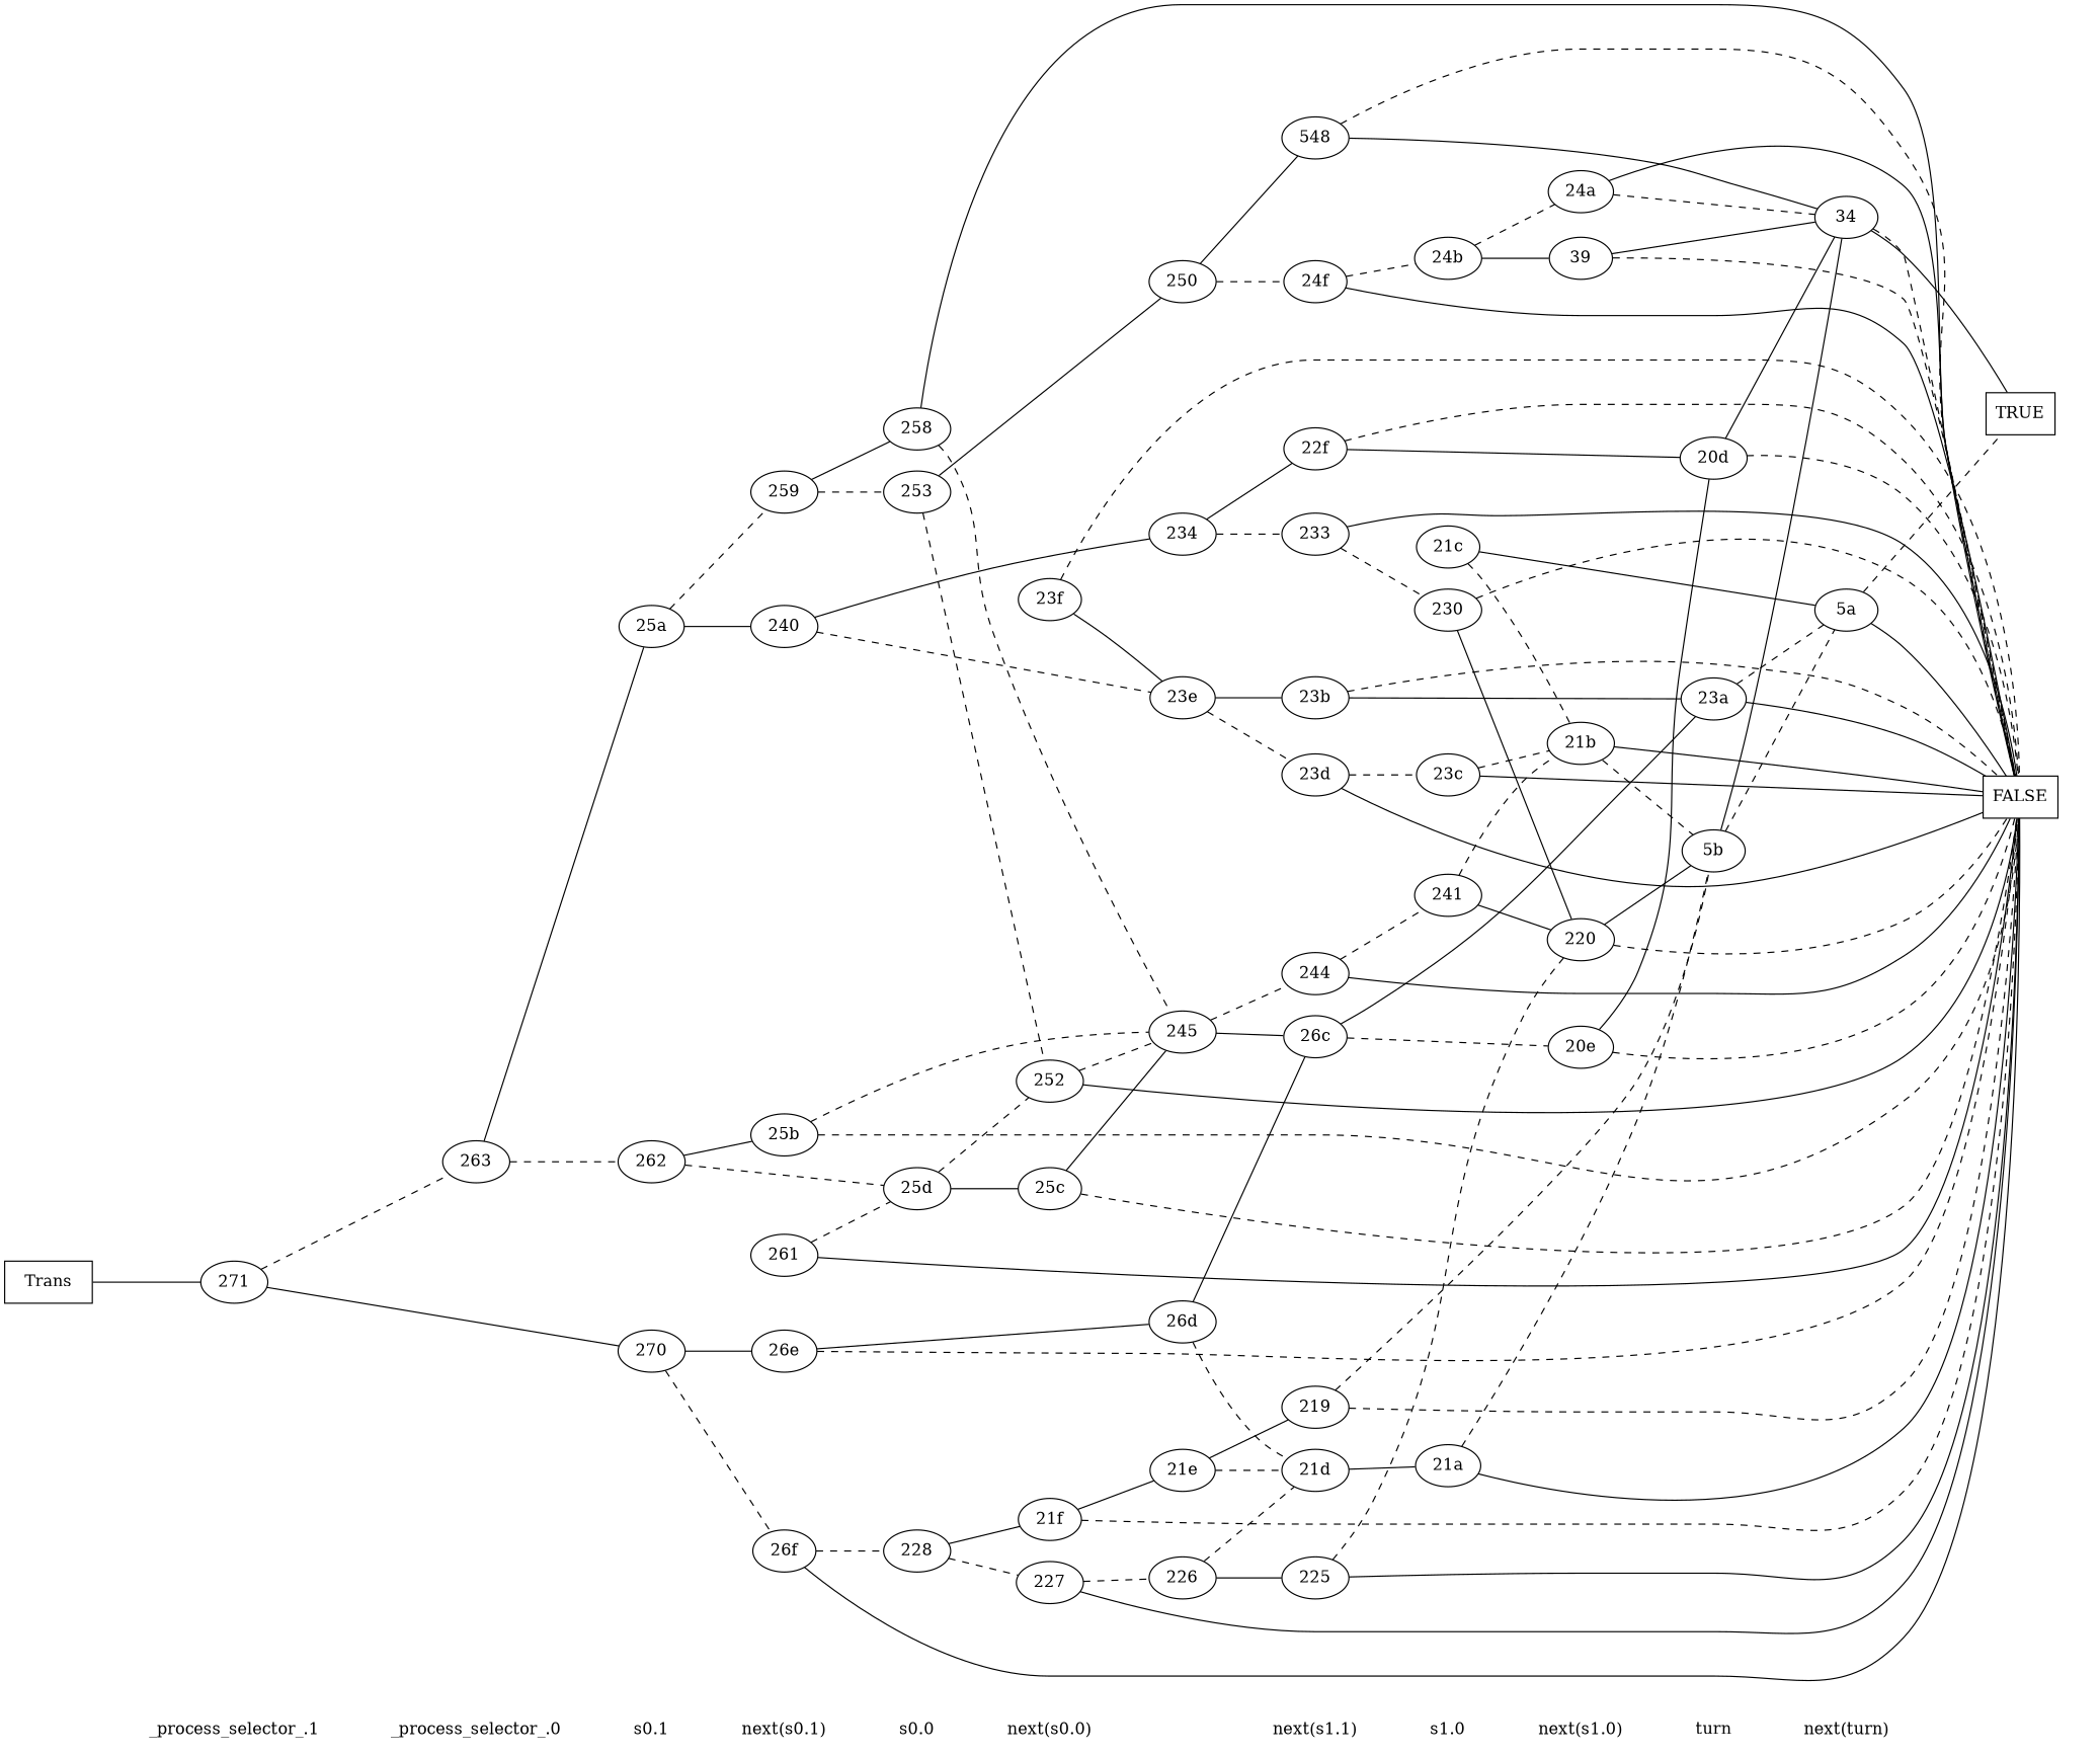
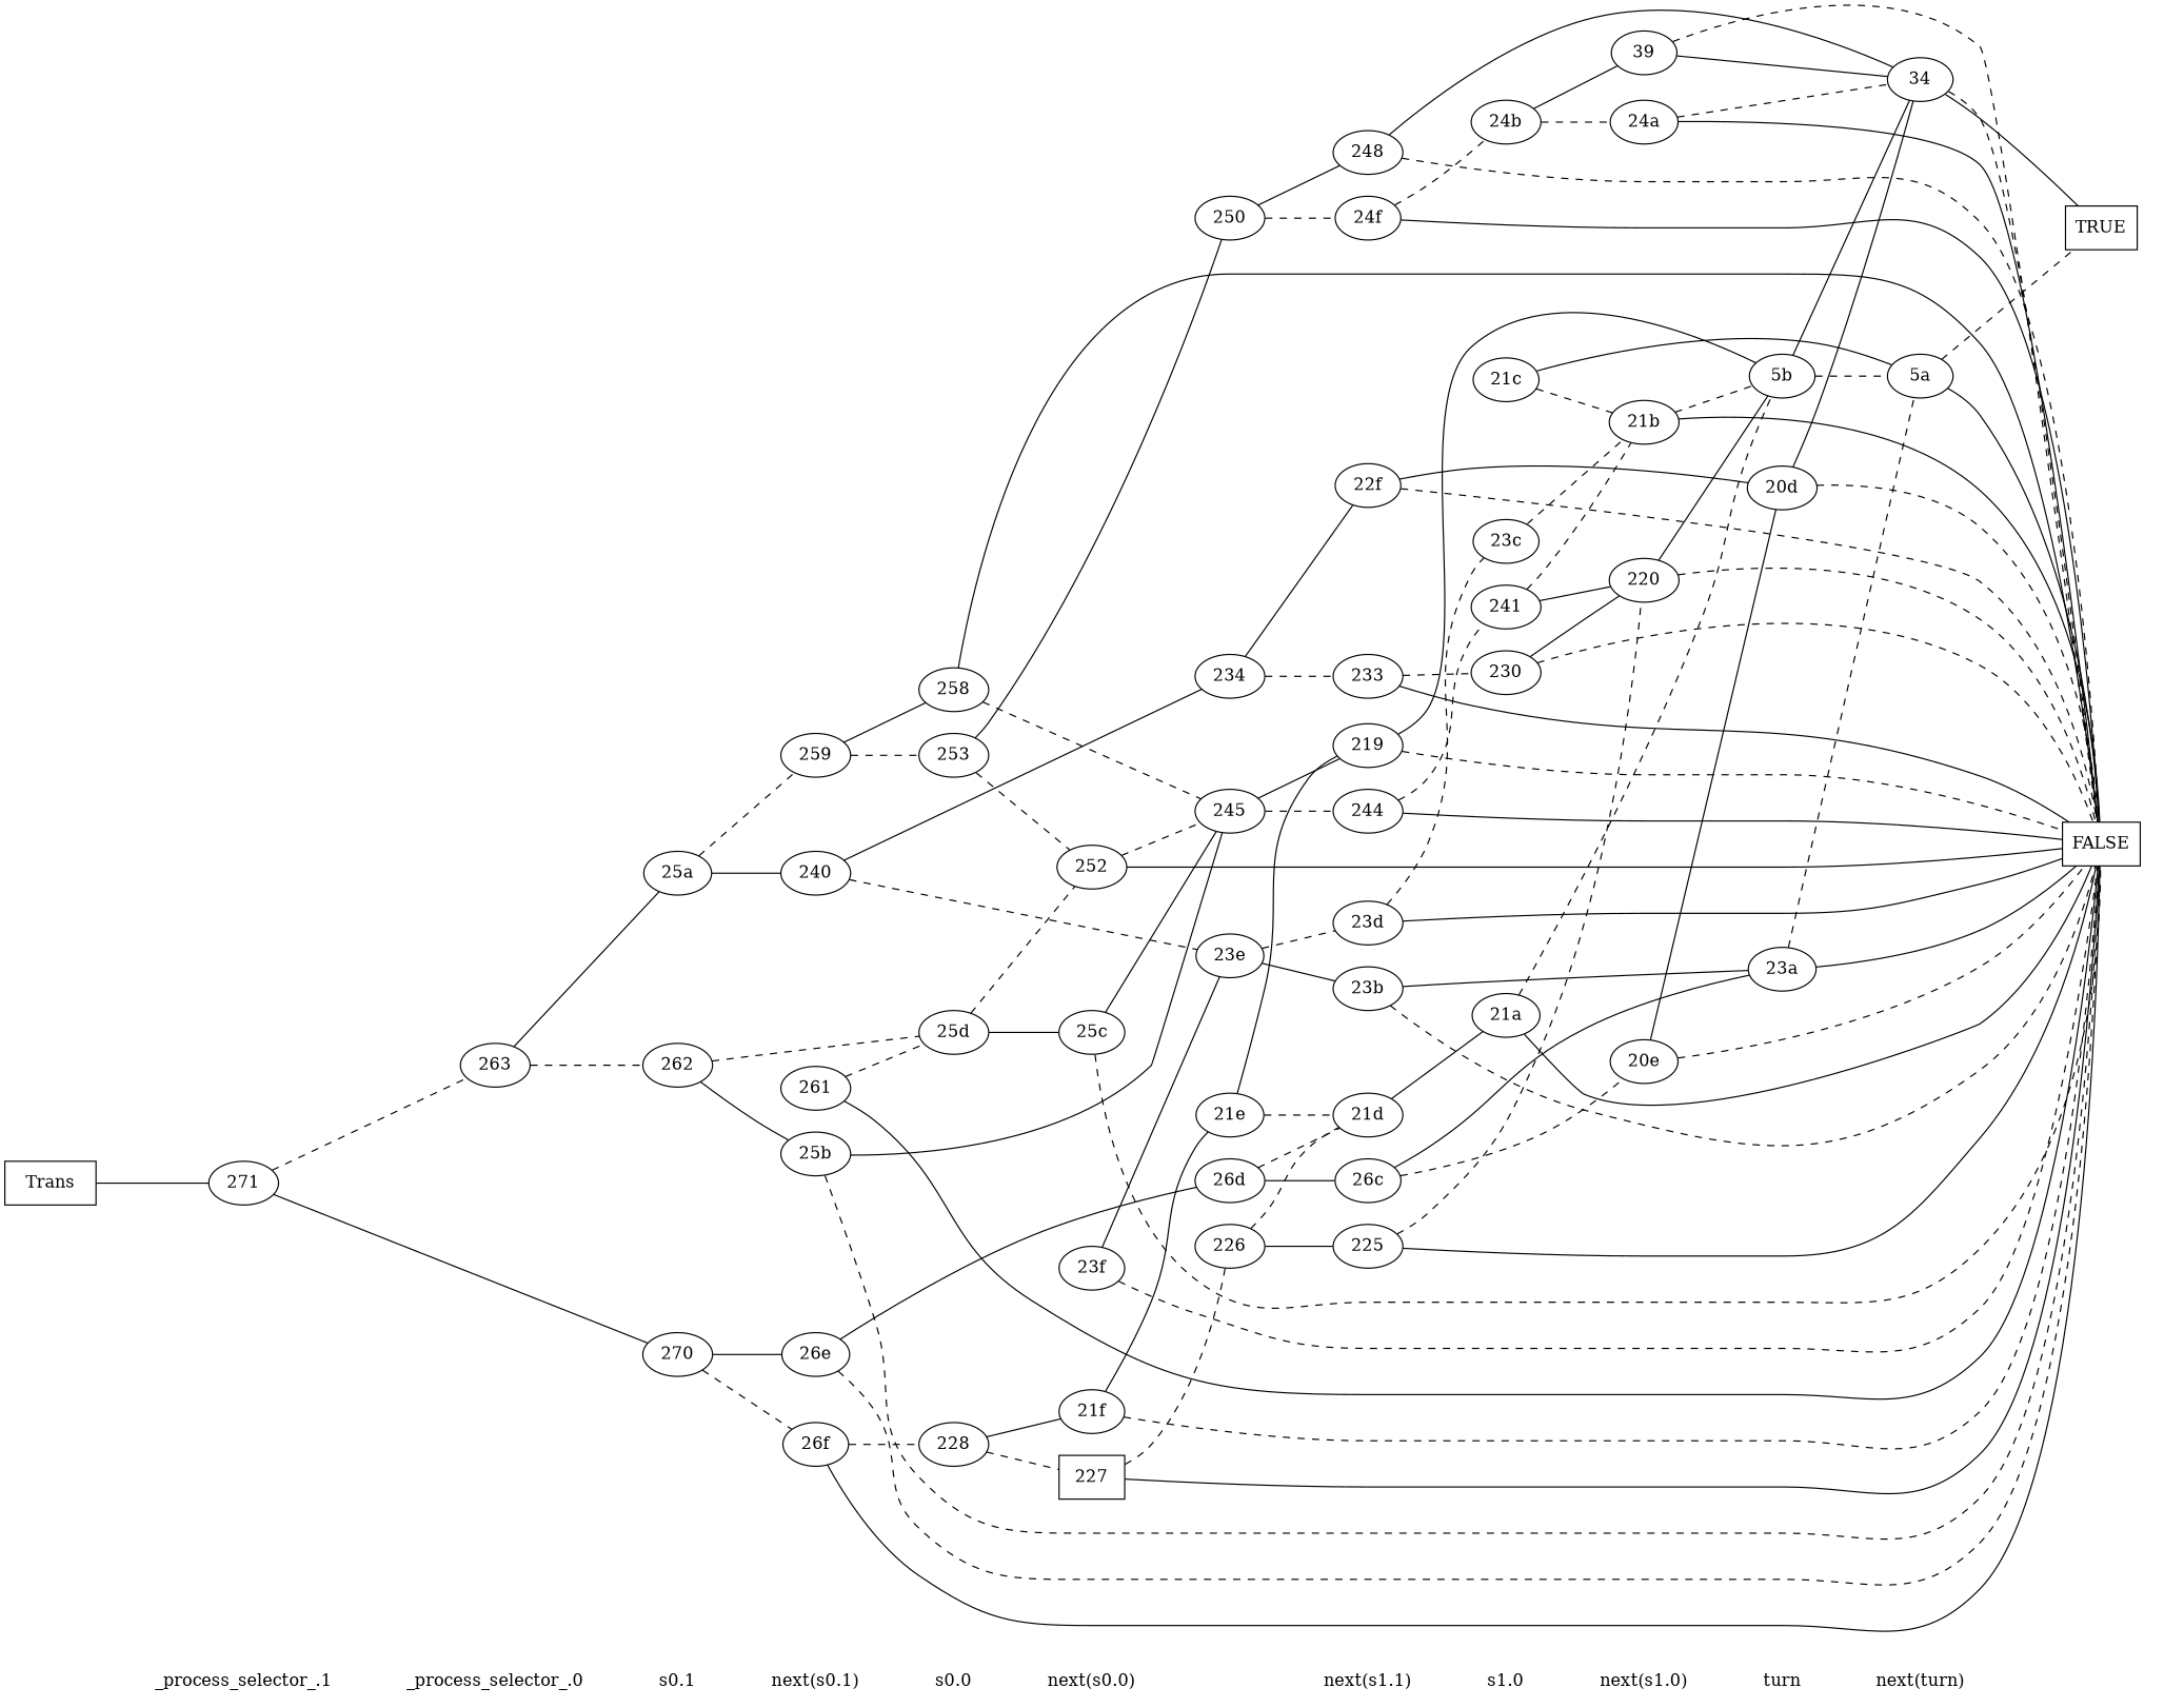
  digraph {
    rankdir=LR
    edge [dir=none]
    "CONST NODES" [shape=plaintext style=invis]
    " _process_selector_.1 " [shape=plaintext]
    " _process_selector_.0 " [shape=plaintext]
    " s0.1 " [shape=plaintext]
    " next(s0.1) " [shape=plaintext]
    " s0.0 " [shape=plaintext]
    " next(s0.0) " [shape=plaintext]
    " next(s1.1) " [shape=plaintext]
    " s1.0 " [shape=plaintext]
    " next(s1.0) " [shape=plaintext]
    " turn " [shape=plaintext]
    " next(turn) " [shape=plaintext]
    "  Trans  " [shape=box]
    271
    263
    270
    262
    "25a"
    "26e"
    261
    259
    "26f"
    240
    "25b"
    253
    228
    "25d"
    258
    252
    "21f"
-   227
+   227 [shape=box]
    "23f"
    "25c"
    250
    245
    "26d"
    234
    "21e"
    226
    "23e"
    "23d"
    225
-   248 [label=548]
+   248
    244
    "21d"
    "23b"
    "24f"
    233
    219
    "22f"
    "26c"
    "23c"
    "24b"
    "21c"
    241
    230
    "21a"
    39
    "24a"
    220
    "21b"
    "20e"
    "20d"
    "23a"
    "5b"
    "5a"
    34
    n68 [label=TRUE shape=box]
    n69 [label=FALSE shape=box]
    subgraph sub_1 {
      "CONST NODES"
      " _process_selector_.1 "
      " _process_selector_.0 "
      " s0.1 "
      " next(s0.1) "
      " s0.0 "
      " next(s0.0) "
      " next(s1.1) "
      " s1.0 "
      " next(s1.0) "
      " turn "
      " next(turn) "
    }
    subgraph sub_2 {
      rank=same
      "  Trans  "
    }
    subgraph sub_3 {
      rank=same
      " _process_selector_.1 "
      271
    }
    subgraph sub_4 {
      rank=same
      " _process_selector_.0 "
      263
    }
    subgraph sub_5 {
      rank=same
      " s0.1 "
      270
      262
      "25a"
    }
    subgraph sub_6 {
      rank=same
      " next(s0.1) "
      "26e"
      261
      259
      "26f"
      240
      "25b"
    }
    subgraph sub_7 {
      rank=same
      " s0.0 "
      253
      228
      "25d"
      258
    }
    subgraph sub_8 {
      rank=same
      " next(s0.0) "
      252
      "21f"
      227
      "23f"
      "25c"
    }
    subgraph sub_9 {
      rank=same
      250
      245
      "26d"
      234
      "21e"
      226
      "23e"
    }
    subgraph sub_10 {
      rank=same
      " next(s1.1) "
      "23d"
      225
      248
      244
      "21d"
      "23b"
      "24f"
      233
      219
      "22f"
      "26c"
    }
    subgraph sub_11 {
      rank=same
      " s1.0 "
      "23c"
      "24b"
      "21c"
      241
      230
      "21a"
    }
    subgraph sub_12 {
      rank=same
      " next(s1.0) "
      39
      "24a"
      220
      "21b"
      "20e"
    }
    subgraph sub_13 {
      rank=same
      " turn "
      "20d"
      "23a"
      "5b"
    }
    subgraph sub_14 {
      rank=same
      " next(turn) "
      "5a"
      34
    }
    subgraph sub_15 {
      rank=same
      "CONST NODES"
      subgraph sub_16 {
        rank=same
        n68
        n69
      }
    }
    " _process_selector_.1 " -> " _process_selector_.0 " [style=invis]
    " _process_selector_.0 " -> " s0.1 " [style=invis]
    " s0.1 " -> " next(s0.1) " [style=invis]
    " next(s0.1) " -> " s0.0 " [style=invis]
    " s0.0 " -> " next(s0.0) " [style=invis]
    " next(s1.1) " -> " s1.0 " [style=invis]
    " s1.0 " -> " next(s1.0) " [style=invis]
    " next(s1.0) " -> " turn " [style=invis]
    " turn " -> " next(turn) " [style=invis]
    " next(turn) " -> "CONST NODES" [style=invis]
    "  Trans  " -> 271 [style=solid]
    271 -> 263 [style=dashed]
    271 -> 270
    263 -> 262 [style=dashed]
    263 -> "25a"
    270 -> "26e"
    270 -> "26f" [style=dashed]
    262 -> "25b"
    262 -> "25d" [style=dashed]
    "25a" -> 259 [style=dashed]
    "25a" -> 240
    "26e" -> "26d"
    "26e" -> n69 [style=dashed]
    261 -> "25d" [style=dashed]
    261 -> n69
    259 -> 253 [style=dashed]
    259 -> 258
    "26f" -> 228 [style=dashed]
    "26f" -> n69
    240 -> 234
    240 -> "23e" [style=dashed]
-   "25b" -> 245 [style=dashed]
+   "25b" -> 245
    "25b" -> n69 [style=dashed]
    253 -> 252 [style=dashed]
    253 -> 250
    228 -> "21f"
    228 -> 227 [style=dashed]
    "25d" -> 252 [style=dashed]
    "25d" -> "25c"
    258 -> 245 [style=dashed]
    258 -> n69
    252 -> 245 [style=dashed]
    252 -> n69
    "21f" -> "21e"
    "21f" -> n69 [style=dashed]
    227 -> 226 [style=dashed]
    227 -> n69
    "23f" -> "23e"
    "23f" -> n69 [style=dashed]
    "25c" -> 245
    "25c" -> n69 [style=dashed]
    250 -> 248
    250 -> "24f" [style=dashed]
    245 -> 244 [style=dashed]
-   245 -> "26c"
+   245 -> 219
    "26d" -> "21d" [style=dashed]
    "26d" -> "26c"
    234 -> 233 [style=dashed]
    234 -> "22f"
    "21e" -> "21d" [style=dashed]
    "21e" -> 219
    226 -> 225
    226 -> "21d" [style=dashed]
    "23e" -> "23d" [style=dashed]
    "23e" -> "23b"
    "23d" -> "23c" [style=dashed]
    "23d" -> n69
    225 -> 220 [style=dashed]
    225 -> n69
    248 -> 34
    248 -> n69 [style=dashed]
    244 -> 241 [style=dashed]
    244 -> n69
    "21d" -> "21a"
    "23b" -> "23a"
    "23b" -> n69 [style=dashed]
    "24f" -> "24b" [style=dashed]
    "24f" -> n69
    233 -> 230 [style=dashed]
    233 -> n69
-   219 -> "5b" [style=dashed]
+   219 -> "5b"
    219 -> n69 [style=dashed]
    "22f" -> "20d"
    "22f" -> n69 [style=dashed]
    "26c" -> "20e" [style=dashed]
    "26c" -> "23a"
    "23c" -> "21b" [style=dashed]
-   "23c" -> n69
    "24b" -> 39
    "24b" -> "24a" [style=dashed]
    "21c" -> "21b" [style=dashed]
    "21c" -> "5a"
    241 -> 220
    241 -> "21b" [style=dashed]
    230 -> 220
    230 -> n69 [style=dashed]
    "21a" -> "5b" [style=dashed]
    "21a" -> n69
    39 -> 34
    39 -> n69 [style=dashed]
    "24a" -> 34 [style=dashed]
    "24a" -> n69
    220 -> "5b"
    220 -> n69 [style=dashed]
    "21b" -> "5b" [style=dashed]
    "21b" -> n69
    "20e" -> "20d"
    "20e" -> n69 [style=dashed]
    "20d" -> 34
    "20d" -> n69 [style=dashed]
    "23a" -> "5a" [style=dashed]
    "23a" -> n69
    "5b" -> "5a" [style=dashed]
    "5b" -> 34
    "5a" -> n68 [style=dashed]
    "5a" -> n69
    34 -> n68
    34 -> n69 [style=dashed]
  }
